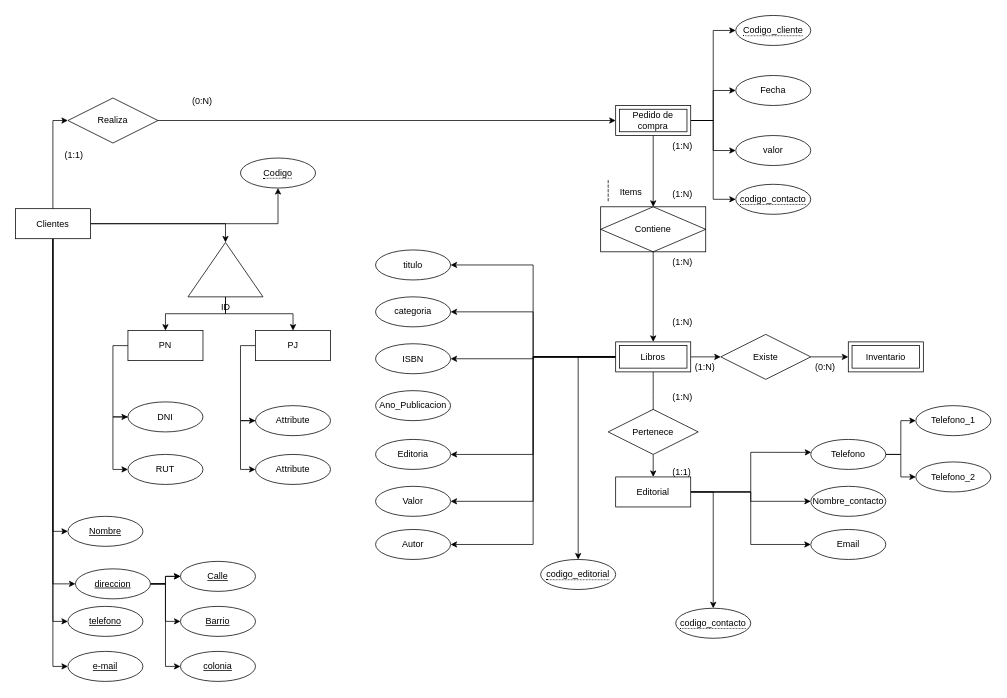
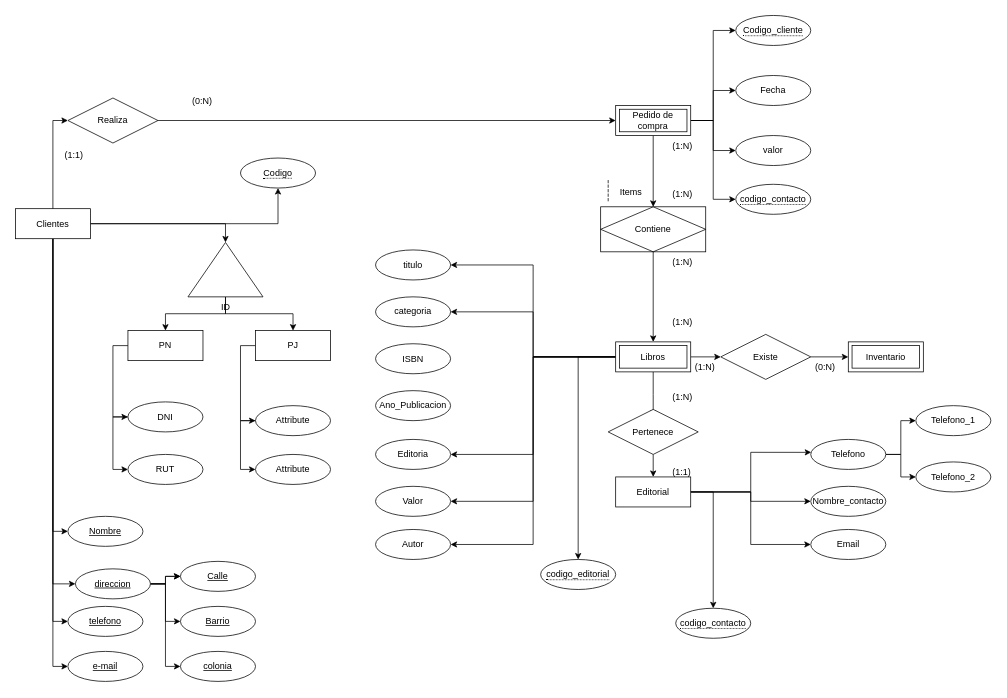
  <mxCell id="0" />
  <mxCell id="1" parent="0" />
  <mxCell id="2" style="edgeStyle=orthogonalEdgeStyle;rounded=0;orthogonalLoop=1;jettySize=auto;html=1;exitX=0.5;exitY=1;exitDx=0;exitDy=0;entryX=0;entryY=0.5;entryDx=0;entryDy=0;" edge="1" parent="1" source="8" target="51"><mxGeometry relative="1" as="geometry" /></mxCell>
  <mxCell id="3" style="edgeStyle=orthogonalEdgeStyle;rounded=0;orthogonalLoop=1;jettySize=auto;html=1;exitX=0.5;exitY=1;exitDx=0;exitDy=0;entryX=0;entryY=0.5;entryDx=0;entryDy=0;" edge="1" parent="1" source="8" target="56"><mxGeometry relative="1" as="geometry" /></mxCell>
  <mxCell id="4" style="edgeStyle=orthogonalEdgeStyle;rounded=0;orthogonalLoop=1;jettySize=auto;html=1;entryX=0;entryY=0.5;entryDx=0;entryDy=0;" edge="1" parent="1" source="8" target="57"><mxGeometry relative="1" as="geometry" /></mxCell>
  <mxCell id="5" style="edgeStyle=orthogonalEdgeStyle;rounded=0;orthogonalLoop=1;jettySize=auto;html=1;entryX=0;entryY=0.5;entryDx=0;entryDy=0;" edge="1" parent="1" source="8" target="58"><mxGeometry relative="1" as="geometry" /></mxCell>
  <mxCell id="6" value="" style="edgeStyle=orthogonalEdgeStyle;rounded=0;orthogonalLoop=1;jettySize=auto;html=1;entryX=0;entryY=0;entryDx=50;entryDy=0;entryPerimeter=0;exitX=1;exitY=0.5;exitDx=0;exitDy=0;" edge="1" parent="1" source="8" target="64"><mxGeometry relative="1" as="geometry"><mxPoint x="200" y="302.524" as="sourcePoint" /></mxGeometry></mxCell>
  <mxCell id="7" style="edgeStyle=orthogonalEdgeStyle;rounded=0;orthogonalLoop=1;jettySize=auto;html=1;exitX=1;exitY=0.5;exitDx=0;exitDy=0;" edge="1" parent="1" source="8" target="93"><mxGeometry relative="1" as="geometry"><mxPoint x="350" y="240" as="targetPoint" /></mxGeometry></mxCell>
  <mxCell id="8" value="Clientes" style="whiteSpace=wrap;html=1;align=center;" parent="1" vertex="1"><mxGeometry x="20" y="277.5" width="100" height="40" as="geometry" /></mxCell>
  <mxCell id="9" style="edgeStyle=orthogonalEdgeStyle;rounded=0;orthogonalLoop=1;jettySize=auto;html=1;exitX=1;exitY=0.5;exitDx=0;exitDy=0;entryX=0;entryY=0.5;entryDx=0;entryDy=0;" edge="1" parent="1" source="12" target="87"><mxGeometry relative="1" as="geometry" /></mxCell>
  <mxCell id="10" style="edgeStyle=orthogonalEdgeStyle;rounded=0;orthogonalLoop=1;jettySize=auto;html=1;exitX=1;exitY=0.5;exitDx=0;exitDy=0;entryX=0;entryY=0.5;entryDx=0;entryDy=0;" edge="1" parent="1" source="12" target="88"><mxGeometry relative="1" as="geometry" /></mxCell>
  <mxCell id="11" style="edgeStyle=orthogonalEdgeStyle;rounded=0;orthogonalLoop=1;jettySize=auto;html=1;exitX=1;exitY=0.5;exitDx=0;exitDy=0;entryX=0.5;entryY=0;entryDx=0;entryDy=0;" edge="1" parent="1" source="12" target="92"><mxGeometry relative="1" as="geometry" /></mxCell>
  <mxCell id="12" value="Editorial" style="whiteSpace=wrap;html=1;align=center;" parent="1" vertex="1"><mxGeometry x="820" y="635" width="100" height="40" as="geometry" /></mxCell>
  <mxCell id="13" value="Inventario" style="shape=ext;margin=3;double=1;whiteSpace=wrap;html=1;align=center;" parent="1" vertex="1"><mxGeometry x="1130" y="455" width="100" height="40" as="geometry" /></mxCell>
  <mxCell id="14" style="edgeStyle=orthogonalEdgeStyle;rounded=0;orthogonalLoop=1;jettySize=auto;html=1;exitX=0.5;exitY=1;exitDx=0;exitDy=0;entryX=0.5;entryY=0;entryDx=0;entryDy=0;" parent="1" source="23" edge="1"><mxGeometry relative="1" as="geometry"><mxPoint x="870" y="555" as="targetPoint" /></mxGeometry></mxCell>
  <mxCell id="15" style="edgeStyle=orthogonalEdgeStyle;rounded=0;orthogonalLoop=1;jettySize=auto;html=1;exitX=1;exitY=0.5;exitDx=0;exitDy=0;entryX=0;entryY=0.5;entryDx=0;entryDy=0;" parent="1" source="23" target="43" edge="1"><mxGeometry relative="1" as="geometry" /></mxCell>
  <mxCell id="16" style="edgeStyle=orthogonalEdgeStyle;rounded=0;orthogonalLoop=1;jettySize=auto;html=1;exitX=0;exitY=0.5;exitDx=0;exitDy=0;entryX=1;entryY=0.5;entryDx=0;entryDy=0;" edge="1" parent="1" source="23" target="77"><mxGeometry relative="1" as="geometry" /></mxCell>
  <mxCell id="17" style="edgeStyle=orthogonalEdgeStyle;rounded=0;orthogonalLoop=1;jettySize=auto;html=1;exitX=0;exitY=0.5;exitDx=0;exitDy=0;entryX=1;entryY=0.5;entryDx=0;entryDy=0;" edge="1" parent="1" source="23" target="78"><mxGeometry relative="1" as="geometry" /></mxCell>
- <mxCell id="18" style="edgeStyle=orthogonalEdgeStyle;rounded=0;orthogonalLoop=1;jettySize=auto;html=1;exitX=0;exitY=0.5;exitDx=0;exitDy=0;entryX=1;entryY=0.5;entryDx=0;entryDy=0;" edge="1" parent="1" source="23" target="79"><mxGeometry relative="1" as="geometry" /></mxCell>
  <mxCell id="19" style="edgeStyle=orthogonalEdgeStyle;rounded=0;orthogonalLoop=1;jettySize=auto;html=1;exitX=0;exitY=0.5;exitDx=0;exitDy=0;entryX=1;entryY=0.5;entryDx=0;entryDy=0;" edge="1" parent="1" source="23" target="81"><mxGeometry relative="1" as="geometry" /></mxCell>
  <mxCell id="20" style="edgeStyle=orthogonalEdgeStyle;rounded=0;orthogonalLoop=1;jettySize=auto;html=1;exitX=0;exitY=0.5;exitDx=0;exitDy=0;entryX=1;entryY=0.5;entryDx=0;entryDy=0;" edge="1" parent="1" source="23" target="82"><mxGeometry relative="1" as="geometry" /></mxCell>
  <mxCell id="21" style="edgeStyle=orthogonalEdgeStyle;rounded=0;orthogonalLoop=1;jettySize=auto;html=1;exitX=0;exitY=0.5;exitDx=0;exitDy=0;entryX=1;entryY=0.5;entryDx=0;entryDy=0;" edge="1" parent="1" source="23" target="83"><mxGeometry relative="1" as="geometry" /></mxCell>
  <mxCell id="22" style="edgeStyle=orthogonalEdgeStyle;rounded=0;orthogonalLoop=1;jettySize=auto;html=1;exitX=0;exitY=0.5;exitDx=0;exitDy=0;entryX=0.5;entryY=0;entryDx=0;entryDy=0;" edge="1" parent="1" source="23" target="95"><mxGeometry relative="1" as="geometry" /></mxCell>
  <mxCell id="23" value="Libros" style="shape=ext;margin=3;double=1;whiteSpace=wrap;html=1;align=center;" parent="1" vertex="1"><mxGeometry x="820" y="455" width="100" height="40" as="geometry" /></mxCell>
  <mxCell id="24" style="edgeStyle=orthogonalEdgeStyle;rounded=0;orthogonalLoop=1;jettySize=auto;html=1;exitX=0.5;exitY=1;exitDx=0;exitDy=0;entryX=0.5;entryY=0;entryDx=0;entryDy=0;" parent="1" source="29" target="46" edge="1"><mxGeometry relative="1" as="geometry"><mxPoint x="870" y="430" as="targetPoint" /></mxGeometry></mxCell>
  <mxCell id="25" style="edgeStyle=orthogonalEdgeStyle;rounded=0;orthogonalLoop=1;jettySize=auto;html=1;exitX=1;exitY=0.5;exitDx=0;exitDy=0;" edge="1" parent="1" source="29" target="75"><mxGeometry relative="1" as="geometry" /></mxCell>
  <mxCell id="26" style="edgeStyle=orthogonalEdgeStyle;rounded=0;orthogonalLoop=1;jettySize=auto;html=1;exitX=1;exitY=0.5;exitDx=0;exitDy=0;entryX=0;entryY=0.5;entryDx=0;entryDy=0;" edge="1" parent="1" source="29" target="76"><mxGeometry relative="1" as="geometry" /></mxCell>
  <mxCell id="27" style="edgeStyle=orthogonalEdgeStyle;rounded=0;orthogonalLoop=1;jettySize=auto;html=1;exitX=1;exitY=0.5;exitDx=0;exitDy=0;entryX=0;entryY=0.5;entryDx=0;entryDy=0;" edge="1" parent="1" source="29" target="94"><mxGeometry relative="1" as="geometry" /></mxCell>
  <mxCell id="28" style="edgeStyle=orthogonalEdgeStyle;rounded=0;orthogonalLoop=1;jettySize=auto;html=1;exitX=1;exitY=0.5;exitDx=0;exitDy=0;entryX=0;entryY=0.5;entryDx=0;entryDy=0;" edge="1" parent="1" source="29" target="96"><mxGeometry relative="1" as="geometry" /></mxCell>
  <mxCell id="29" value="Pedido de compra" style="shape=ext;margin=3;double=1;whiteSpace=wrap;html=1;align=center;" parent="1" vertex="1"><mxGeometry x="820" y="140" width="100" height="40" as="geometry" /></mxCell>
  <mxCell id="30" style="edgeStyle=orthogonalEdgeStyle;rounded=0;orthogonalLoop=1;jettySize=auto;html=1;exitX=1;exitY=0.5;exitDx=0;exitDy=0;entryX=0;entryY=0.5;entryDx=0;entryDy=0;" parent="1" source="31" target="29" edge="1"><mxGeometry relative="1" as="geometry"><mxPoint x="310" y="150" as="sourcePoint" /></mxGeometry></mxCell>
  <mxCell id="31" value="Realiza" style="shape=rhombus;perimeter=rhombusPerimeter;whiteSpace=wrap;html=1;align=center;" parent="1" vertex="1"><mxGeometry x="90" y="130" width="120" height="60" as="geometry" /></mxCell>
  <mxCell id="32" style="edgeStyle=orthogonalEdgeStyle;rounded=0;orthogonalLoop=1;jettySize=auto;html=1;exitX=0.5;exitY=0;exitDx=0;exitDy=0;entryX=0;entryY=0.5;entryDx=0;entryDy=0;" parent="1" source="8" target="31" edge="1"><mxGeometry relative="1" as="geometry" /></mxCell>
  <mxCell id="33" value="(1:1)" style="text;strokeColor=none;fillColor=none;spacingLeft=4;spacingRight=4;overflow=hidden;rotatable=0;points=[[0,0.5],[1,0.5]];portConstraint=eastwest;fontSize=12;whiteSpace=wrap;html=1;" parent="1" vertex="1"><mxGeometry x="80" y="192.5" width="40" height="30" as="geometry" /></mxCell>
  <mxCell id="34" value="(0:N)" style="text;strokeColor=none;fillColor=none;spacingLeft=4;spacingRight=4;overflow=hidden;rotatable=0;points=[[0,0.5],[1,0.5]];portConstraint=eastwest;fontSize=12;whiteSpace=wrap;html=1;" parent="1" vertex="1"><mxGeometry x="250" y="120" width="40" height="30" as="geometry" /></mxCell>
  <mxCell id="35" style="edgeStyle=orthogonalEdgeStyle;rounded=0;orthogonalLoop=1;jettySize=auto;html=1;exitX=0.5;exitY=1;exitDx=0;exitDy=0;entryX=0.5;entryY=0;entryDx=0;entryDy=0;" parent="1" source="46" target="23" edge="1"><mxGeometry relative="1" as="geometry"><mxPoint x="870" y="335" as="sourcePoint" /></mxGeometry></mxCell>
  <mxCell id="36" value="(1:N)" style="text;strokeColor=none;fillColor=none;spacingLeft=4;spacingRight=4;overflow=hidden;rotatable=0;points=[[0,0.5],[1,0.5]];portConstraint=eastwest;fontSize=12;whiteSpace=wrap;html=1;" parent="1" vertex="1"><mxGeometry x="890" y="180" width="40" height="30" as="geometry" /></mxCell>
  <mxCell id="37" value="(1:N)" style="text;strokeColor=none;fillColor=none;spacingLeft=4;spacingRight=4;overflow=hidden;rotatable=0;points=[[0,0.5],[1,0.5]];portConstraint=eastwest;fontSize=12;whiteSpace=wrap;html=1;" parent="1" vertex="1"><mxGeometry x="890" y="335" width="40" height="30" as="geometry" /></mxCell>
  <mxCell id="38" style="edgeStyle=orthogonalEdgeStyle;rounded=0;orthogonalLoop=1;jettySize=auto;html=1;entryX=0.5;entryY=0;entryDx=0;entryDy=0;exitX=0.5;exitY=1;exitDx=0;exitDy=0;" parent="1" source="39" target="12" edge="1"><mxGeometry relative="1" as="geometry"><mxPoint x="870" y="595" as="sourcePoint" /></mxGeometry></mxCell>
  <mxCell id="39" value="Pertenece" style="shape=rhombus;perimeter=rhombusPerimeter;whiteSpace=wrap;html=1;align=center;" parent="1" vertex="1"><mxGeometry x="810" y="545" width="120" height="60" as="geometry" /></mxCell>
  <mxCell id="40" value="(1:N)" style="text;strokeColor=none;fillColor=none;spacingLeft=4;spacingRight=4;overflow=hidden;rotatable=0;points=[[0,0.5],[1,0.5]];portConstraint=eastwest;fontSize=12;whiteSpace=wrap;html=1;" parent="1" vertex="1"><mxGeometry x="890" y="515" width="40" height="30" as="geometry" /></mxCell>
  <mxCell id="41" value="(1:1)" style="text;strokeColor=none;fillColor=none;spacingLeft=4;spacingRight=4;overflow=hidden;rotatable=0;points=[[0,0.5],[1,0.5]];portConstraint=eastwest;fontSize=12;whiteSpace=wrap;html=1;" parent="1" vertex="1"><mxGeometry x="890" y="615" width="40" height="30" as="geometry" /></mxCell>
  <mxCell id="42" style="edgeStyle=orthogonalEdgeStyle;rounded=0;orthogonalLoop=1;jettySize=auto;html=1;exitX=1;exitY=0.5;exitDx=0;exitDy=0;entryX=0;entryY=0.5;entryDx=0;entryDy=0;" parent="1" source="43" target="13" edge="1"><mxGeometry relative="1" as="geometry" /></mxCell>
  <mxCell id="43" value="Existe" style="shape=rhombus;perimeter=rhombusPerimeter;whiteSpace=wrap;html=1;align=center;" parent="1" vertex="1"><mxGeometry x="960" y="445" width="120" height="60" as="geometry" /></mxCell>
  <mxCell id="44" value="(1:N)" style="text;strokeColor=none;fillColor=none;spacingLeft=4;spacingRight=4;overflow=hidden;rotatable=0;points=[[0,0.5],[1,0.5]];portConstraint=eastwest;fontSize=12;whiteSpace=wrap;html=1;" parent="1" vertex="1"><mxGeometry x="920" y="475" width="40" height="30" as="geometry" /></mxCell>
  <mxCell id="45" value="(0:N)" style="text;strokeColor=none;fillColor=none;spacingLeft=4;spacingRight=4;overflow=hidden;rotatable=0;points=[[0,0.5],[1,0.5]];portConstraint=eastwest;fontSize=12;whiteSpace=wrap;html=1;" parent="1" vertex="1"><mxGeometry x="1080" y="475" width="40" height="30" as="geometry" /></mxCell>
  <mxCell id="46" value="Contiene" style="shape=associativeEntity;whiteSpace=wrap;html=1;align=center;" vertex="1" parent="1"><mxGeometry x="800" y="275" width="140" height="60" as="geometry" /></mxCell>
  <mxCell id="47" value="Items" style="shape=partialRectangle;fillColor=none;align=left;verticalAlign=middle;strokeColor=none;spacingLeft=34;rotatable=0;points=[[0,0.5],[1,0.5]];portConstraint=eastwest;dropTarget=0;" vertex="1" parent="1"><mxGeometry x="790" y="240" width="60" height="30" as="geometry" /></mxCell>
  <mxCell id="48" value="" style="shape=partialRectangle;top=0;left=0;bottom=0;fillColor=none;stokeWidth=1;dashed=1;align=left;verticalAlign=middle;spacingLeft=4;spacingRight=4;overflow=hidden;rotatable=0;points=[];portConstraint=eastwest;part=1;" vertex="1" connectable="0" parent="47"><mxGeometry width="20" height="30" as="geometry" /></mxCell>
  <mxCell id="49" value="(1:N)" style="text;strokeColor=none;fillColor=none;spacingLeft=4;spacingRight=4;overflow=hidden;rotatable=0;points=[[0,0.5],[1,0.5]];portConstraint=eastwest;fontSize=12;whiteSpace=wrap;html=1;" vertex="1" parent="1"><mxGeometry x="890" y="245" width="40" height="30" as="geometry" /></mxCell>
  <mxCell id="50" value="(1:N)" style="text;strokeColor=none;fillColor=none;spacingLeft=4;spacingRight=4;overflow=hidden;rotatable=0;points=[[0,0.5],[1,0.5]];portConstraint=eastwest;fontSize=12;whiteSpace=wrap;html=1;" vertex="1" parent="1"><mxGeometry x="890" y="415" width="40" height="30" as="geometry" /></mxCell>
  <mxCell id="51" value="Nombre" style="ellipse;whiteSpace=wrap;html=1;align=center;fontStyle=4;" vertex="1" parent="1"><mxGeometry x="90" y="687.5" width="100" height="40" as="geometry" /></mxCell>
  <mxCell id="52" value="" style="edgeStyle=orthogonalEdgeStyle;rounded=0;orthogonalLoop=1;jettySize=auto;html=1;entryX=0;entryY=0.5;entryDx=0;entryDy=0;" edge="1" parent="1" source="56" target="59"><mxGeometry relative="1" as="geometry" /></mxCell>
  <mxCell id="53" value="" style="edgeStyle=orthogonalEdgeStyle;rounded=0;orthogonalLoop=1;jettySize=auto;html=1;" edge="1" parent="1" source="56" target="59"><mxGeometry relative="1" as="geometry" /></mxCell>
  <mxCell id="54" style="edgeStyle=orthogonalEdgeStyle;rounded=0;orthogonalLoop=1;jettySize=auto;html=1;exitX=1;exitY=0.5;exitDx=0;exitDy=0;entryX=0;entryY=0.5;entryDx=0;entryDy=0;" edge="1" parent="1" source="56" target="60"><mxGeometry relative="1" as="geometry" /></mxCell>
  <mxCell id="55" style="edgeStyle=orthogonalEdgeStyle;rounded=0;orthogonalLoop=1;jettySize=auto;html=1;entryX=0;entryY=0.5;entryDx=0;entryDy=0;" edge="1" parent="1" source="56" target="61"><mxGeometry relative="1" as="geometry" /></mxCell>
  <mxCell id="56" value="direccion" style="ellipse;whiteSpace=wrap;html=1;align=center;fontStyle=4;" vertex="1" parent="1"><mxGeometry x="100" y="757.5" width="100" height="40" as="geometry" /></mxCell>
  <mxCell id="57" value="telefono" style="ellipse;whiteSpace=wrap;html=1;align=center;fontStyle=4;" vertex="1" parent="1"><mxGeometry x="90" y="807.5" width="100" height="40" as="geometry" /></mxCell>
  <mxCell id="58" value="e-mail" style="ellipse;whiteSpace=wrap;html=1;align=center;fontStyle=4;" vertex="1" parent="1"><mxGeometry x="90" y="867.5" width="100" height="40" as="geometry" /></mxCell>
  <mxCell id="59" value="Calle" style="ellipse;whiteSpace=wrap;html=1;align=center;fontStyle=4;" vertex="1" parent="1"><mxGeometry x="240" y="747.5" width="100" height="40" as="geometry" /></mxCell>
  <mxCell id="60" value="Barrio" style="ellipse;whiteSpace=wrap;html=1;align=center;fontStyle=4;" vertex="1" parent="1"><mxGeometry x="240" y="807.5" width="100" height="40" as="geometry" /></mxCell>
  <mxCell id="61" value="colonia" style="ellipse;whiteSpace=wrap;html=1;align=center;fontStyle=4;" vertex="1" parent="1"><mxGeometry x="240" y="867.5" width="100" height="40" as="geometry" /></mxCell>
  <mxCell id="62" style="edgeStyle=orthogonalEdgeStyle;rounded=0;orthogonalLoop=1;jettySize=auto;html=1;entryX=0.5;entryY=0;entryDx=0;entryDy=0;" edge="1" parent="1" source="64" target="68"><mxGeometry relative="1" as="geometry" /></mxCell>
  <mxCell id="63" style="edgeStyle=orthogonalEdgeStyle;rounded=0;orthogonalLoop=1;jettySize=auto;html=1;" edge="1" parent="1" source="64" target="66"><mxGeometry relative="1" as="geometry" /></mxCell>
  <mxCell id="64" value="ID" style="verticalLabelPosition=bottom;verticalAlign=top;html=1;shape=mxgraph.basic.acute_triangle;dx=0.5;" vertex="1" parent="1"><mxGeometry x="250" y="322.5" width="100" height="72.5" as="geometry" /></mxCell>
  <mxCell id="65" style="edgeStyle=orthogonalEdgeStyle;rounded=0;orthogonalLoop=1;jettySize=auto;html=1;exitX=0;exitY=0.5;exitDx=0;exitDy=0;entryX=0;entryY=0.5;entryDx=0;entryDy=0;" edge="1" parent="1" source="66" target="70"><mxGeometry relative="1" as="geometry" /></mxCell>
  <mxCell id="66" value="PN" style="whiteSpace=wrap;html=1;align=center;" vertex="1" parent="1"><mxGeometry x="170" y="440" width="100" height="40" as="geometry" /></mxCell>
  <mxCell id="67" style="edgeStyle=orthogonalEdgeStyle;rounded=0;orthogonalLoop=1;jettySize=auto;html=1;exitX=0;exitY=0.5;exitDx=0;exitDy=0;entryX=0;entryY=0.5;entryDx=0;entryDy=0;" edge="1" parent="1" source="68" target="73"><mxGeometry relative="1" as="geometry" /></mxCell>
  <mxCell id="68" value="PJ" style="whiteSpace=wrap;html=1;align=center;" vertex="1" parent="1"><mxGeometry x="340" y="440" width="100" height="40" as="geometry" /></mxCell>
  <mxCell id="69" style="edgeStyle=orthogonalEdgeStyle;rounded=0;orthogonalLoop=1;jettySize=auto;html=1;exitX=0;exitY=0.5;exitDx=0;exitDy=0;entryX=0;entryY=0.5;entryDx=0;entryDy=0;" edge="1" parent="1" source="70" target="71"><mxGeometry relative="1" as="geometry" /></mxCell>
  <mxCell id="70" value="DNI" style="ellipse;whiteSpace=wrap;html=1;align=center;" vertex="1" parent="1"><mxGeometry x="170" y="535" width="100" height="40" as="geometry" /></mxCell>
  <mxCell id="71" value="RUT" style="ellipse;whiteSpace=wrap;html=1;align=center;" vertex="1" parent="1"><mxGeometry x="170" y="605" width="100" height="40" as="geometry" /></mxCell>
  <mxCell id="72" style="edgeStyle=orthogonalEdgeStyle;rounded=0;orthogonalLoop=1;jettySize=auto;html=1;exitX=0;exitY=0.5;exitDx=0;exitDy=0;entryX=0;entryY=0.5;entryDx=0;entryDy=0;" edge="1" parent="1" source="73" target="74"><mxGeometry relative="1" as="geometry" /></mxCell>
  <mxCell id="73" value="Attribute" style="ellipse;whiteSpace=wrap;html=1;align=center;" vertex="1" parent="1"><mxGeometry x="340" y="540" width="100" height="40" as="geometry" /></mxCell>
  <mxCell id="74" value="Attribute" style="ellipse;whiteSpace=wrap;html=1;align=center;" vertex="1" parent="1"><mxGeometry x="340" y="605" width="100" height="40" as="geometry" /></mxCell>
  <mxCell id="75" value="Fecha" style="ellipse;whiteSpace=wrap;html=1;align=center;" vertex="1" parent="1"><mxGeometry x="980" y="100" width="100" height="40" as="geometry" /></mxCell>
  <mxCell id="76" value="valor" style="ellipse;whiteSpace=wrap;html=1;align=center;" vertex="1" parent="1"><mxGeometry x="980" y="180" width="100" height="40" as="geometry" /></mxCell>
  <mxCell id="77" value="titulo" style="ellipse;whiteSpace=wrap;html=1;align=center;" vertex="1" parent="1"><mxGeometry x="500" y="332.5" width="100" height="40" as="geometry" /></mxCell>
  <mxCell id="78" value="categoria" style="ellipse;whiteSpace=wrap;html=1;align=center;" vertex="1" parent="1"><mxGeometry x="500" y="395" width="100" height="40" as="geometry" /></mxCell>
  <mxCell id="79" value="ISBN" style="ellipse;whiteSpace=wrap;html=1;align=center;" vertex="1" parent="1"><mxGeometry x="500" y="457.5" width="100" height="40" as="geometry" /></mxCell>
  <mxCell id="80" value="Ano_Publicacion" style="ellipse;whiteSpace=wrap;html=1;align=center;" vertex="1" parent="1"><mxGeometry x="500" y="520" width="100" height="40" as="geometry" /></mxCell>
  <mxCell id="81" value="Editoria" style="ellipse;whiteSpace=wrap;html=1;align=center;" vertex="1" parent="1"><mxGeometry x="500" y="585" width="100" height="40" as="geometry" /></mxCell>
  <mxCell id="82" value="Valor" style="ellipse;whiteSpace=wrap;html=1;align=center;" vertex="1" parent="1"><mxGeometry x="500" y="647.5" width="100" height="40" as="geometry" /></mxCell>
  <mxCell id="83" value="Autor" style="ellipse;whiteSpace=wrap;html=1;align=center;" vertex="1" parent="1"><mxGeometry x="500" y="705" width="100" height="40" as="geometry" /></mxCell>
  <mxCell id="84" style="edgeStyle=orthogonalEdgeStyle;rounded=0;orthogonalLoop=1;jettySize=auto;html=1;exitX=1;exitY=0.5;exitDx=0;exitDy=0;entryX=0;entryY=0.5;entryDx=0;entryDy=0;" edge="1" parent="1" source="86" target="90"><mxGeometry relative="1" as="geometry"><mxPoint x="1210" y="640" as="targetPoint" /></mxGeometry></mxCell>
  <mxCell id="85" style="edgeStyle=orthogonalEdgeStyle;rounded=0;orthogonalLoop=1;jettySize=auto;html=1;exitX=1;exitY=0.5;exitDx=0;exitDy=0;entryX=0;entryY=0.5;entryDx=0;entryDy=0;" edge="1" parent="1" source="86" target="89"><mxGeometry relative="1" as="geometry" /></mxCell>
  <mxCell id="86" value="Telefono" style="ellipse;whiteSpace=wrap;html=1;align=center;" vertex="1" parent="1"><mxGeometry x="1080" y="585" width="100" height="40" as="geometry" /></mxCell>
  <mxCell id="87" value="Nombre_contacto" style="ellipse;whiteSpace=wrap;html=1;align=center;" vertex="1" parent="1"><mxGeometry x="1080" y="647.5" width="100" height="40" as="geometry" /></mxCell>
  <mxCell id="88" value="Email" style="ellipse;whiteSpace=wrap;html=1;align=center;" vertex="1" parent="1"><mxGeometry x="1080" y="705" width="100" height="40" as="geometry" /></mxCell>
  <mxCell id="89" value="Telefono_1" style="ellipse;whiteSpace=wrap;html=1;align=center;" vertex="1" parent="1"><mxGeometry x="1220" y="540" width="100" height="40" as="geometry" /></mxCell>
  <mxCell id="90" value="Telefono_2" style="ellipse;whiteSpace=wrap;html=1;align=center;" vertex="1" parent="1"><mxGeometry x="1220" y="615" width="100" height="40" as="geometry" /></mxCell>
  <mxCell id="91" style="edgeStyle=orthogonalEdgeStyle;rounded=0;orthogonalLoop=1;jettySize=auto;html=1;exitX=1;exitY=0.5;exitDx=0;exitDy=0;entryX=0.006;entryY=0.431;entryDx=0;entryDy=0;entryPerimeter=0;" edge="1" parent="1" source="12" target="86"><mxGeometry relative="1" as="geometry" /></mxCell>
  <mxCell id="92" value="&lt;span style=&quot;border-bottom: 1px dotted&quot;&gt;codigo_contacto&lt;/span&gt;" style="ellipse;whiteSpace=wrap;html=1;align=center;" vertex="1" parent="1"><mxGeometry x="900" y="810" width="100" height="40" as="geometry" /></mxCell>
  <mxCell id="93" value="&lt;span style=&quot;border-bottom: 1px dotted&quot;&gt;Codigo&lt;/span&gt;" style="ellipse;whiteSpace=wrap;html=1;align=center;" vertex="1" parent="1"><mxGeometry x="320" y="210" width="100" height="40" as="geometry" /></mxCell>
  <mxCell id="94" value="&lt;span style=&quot;border-bottom: 1px dotted&quot;&gt;Codigo_cliente&lt;/span&gt;" style="ellipse;whiteSpace=wrap;html=1;align=center;" vertex="1" parent="1"><mxGeometry x="980" y="20" width="100" height="40" as="geometry" /></mxCell>
  <mxCell id="95" value="&lt;span style=&quot;border-bottom: 1px dotted&quot;&gt;codigo_editorial&lt;/span&gt;" style="ellipse;whiteSpace=wrap;html=1;align=center;" vertex="1" parent="1"><mxGeometry x="720" y="745" width="100" height="40" as="geometry" /></mxCell>
  <mxCell id="96" value="&lt;span style=&quot;border-bottom: 1px dotted&quot;&gt;codigo_contacto&lt;/span&gt;" style="ellipse;whiteSpace=wrap;html=1;align=center;" vertex="1" parent="1"><mxGeometry x="980" y="245" width="100" height="40" as="geometry" /></mxCell>
